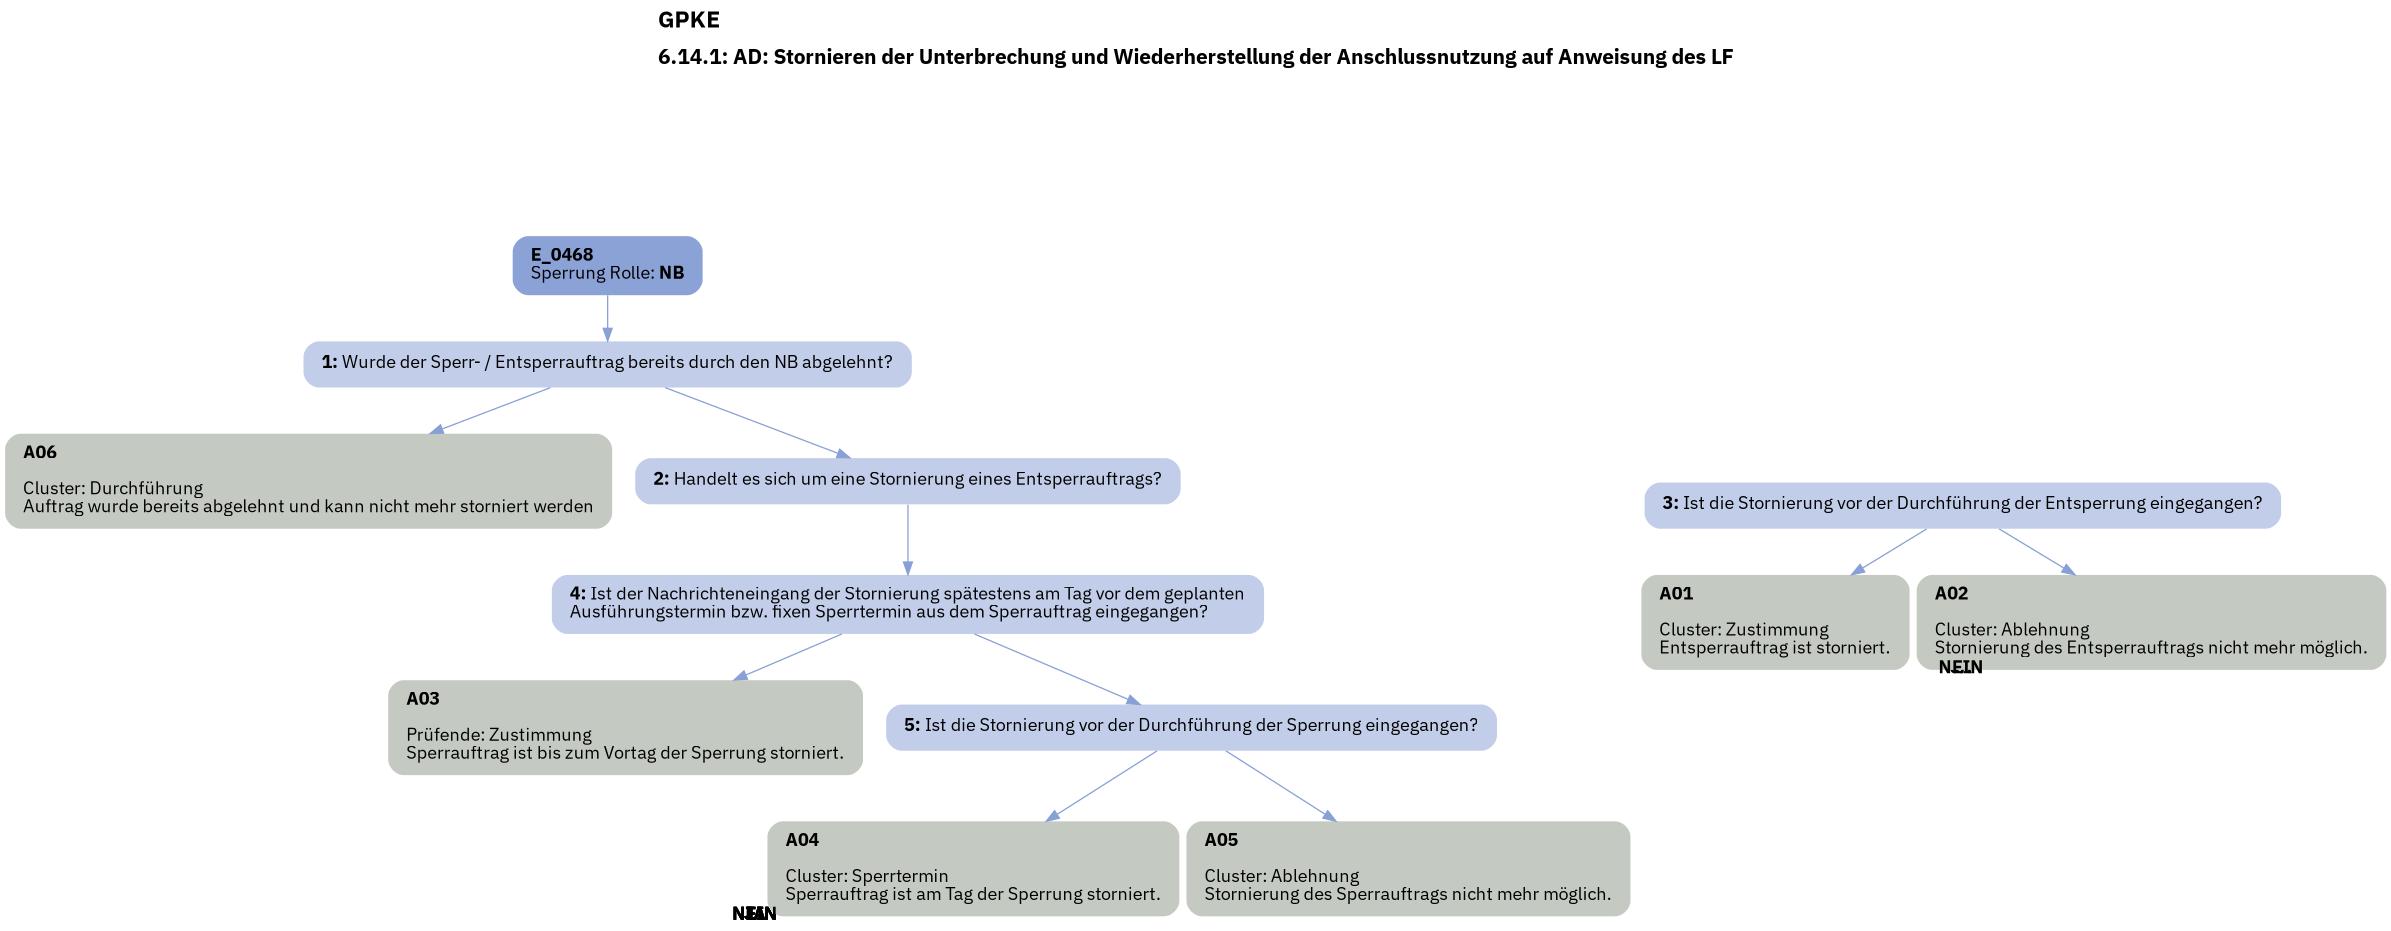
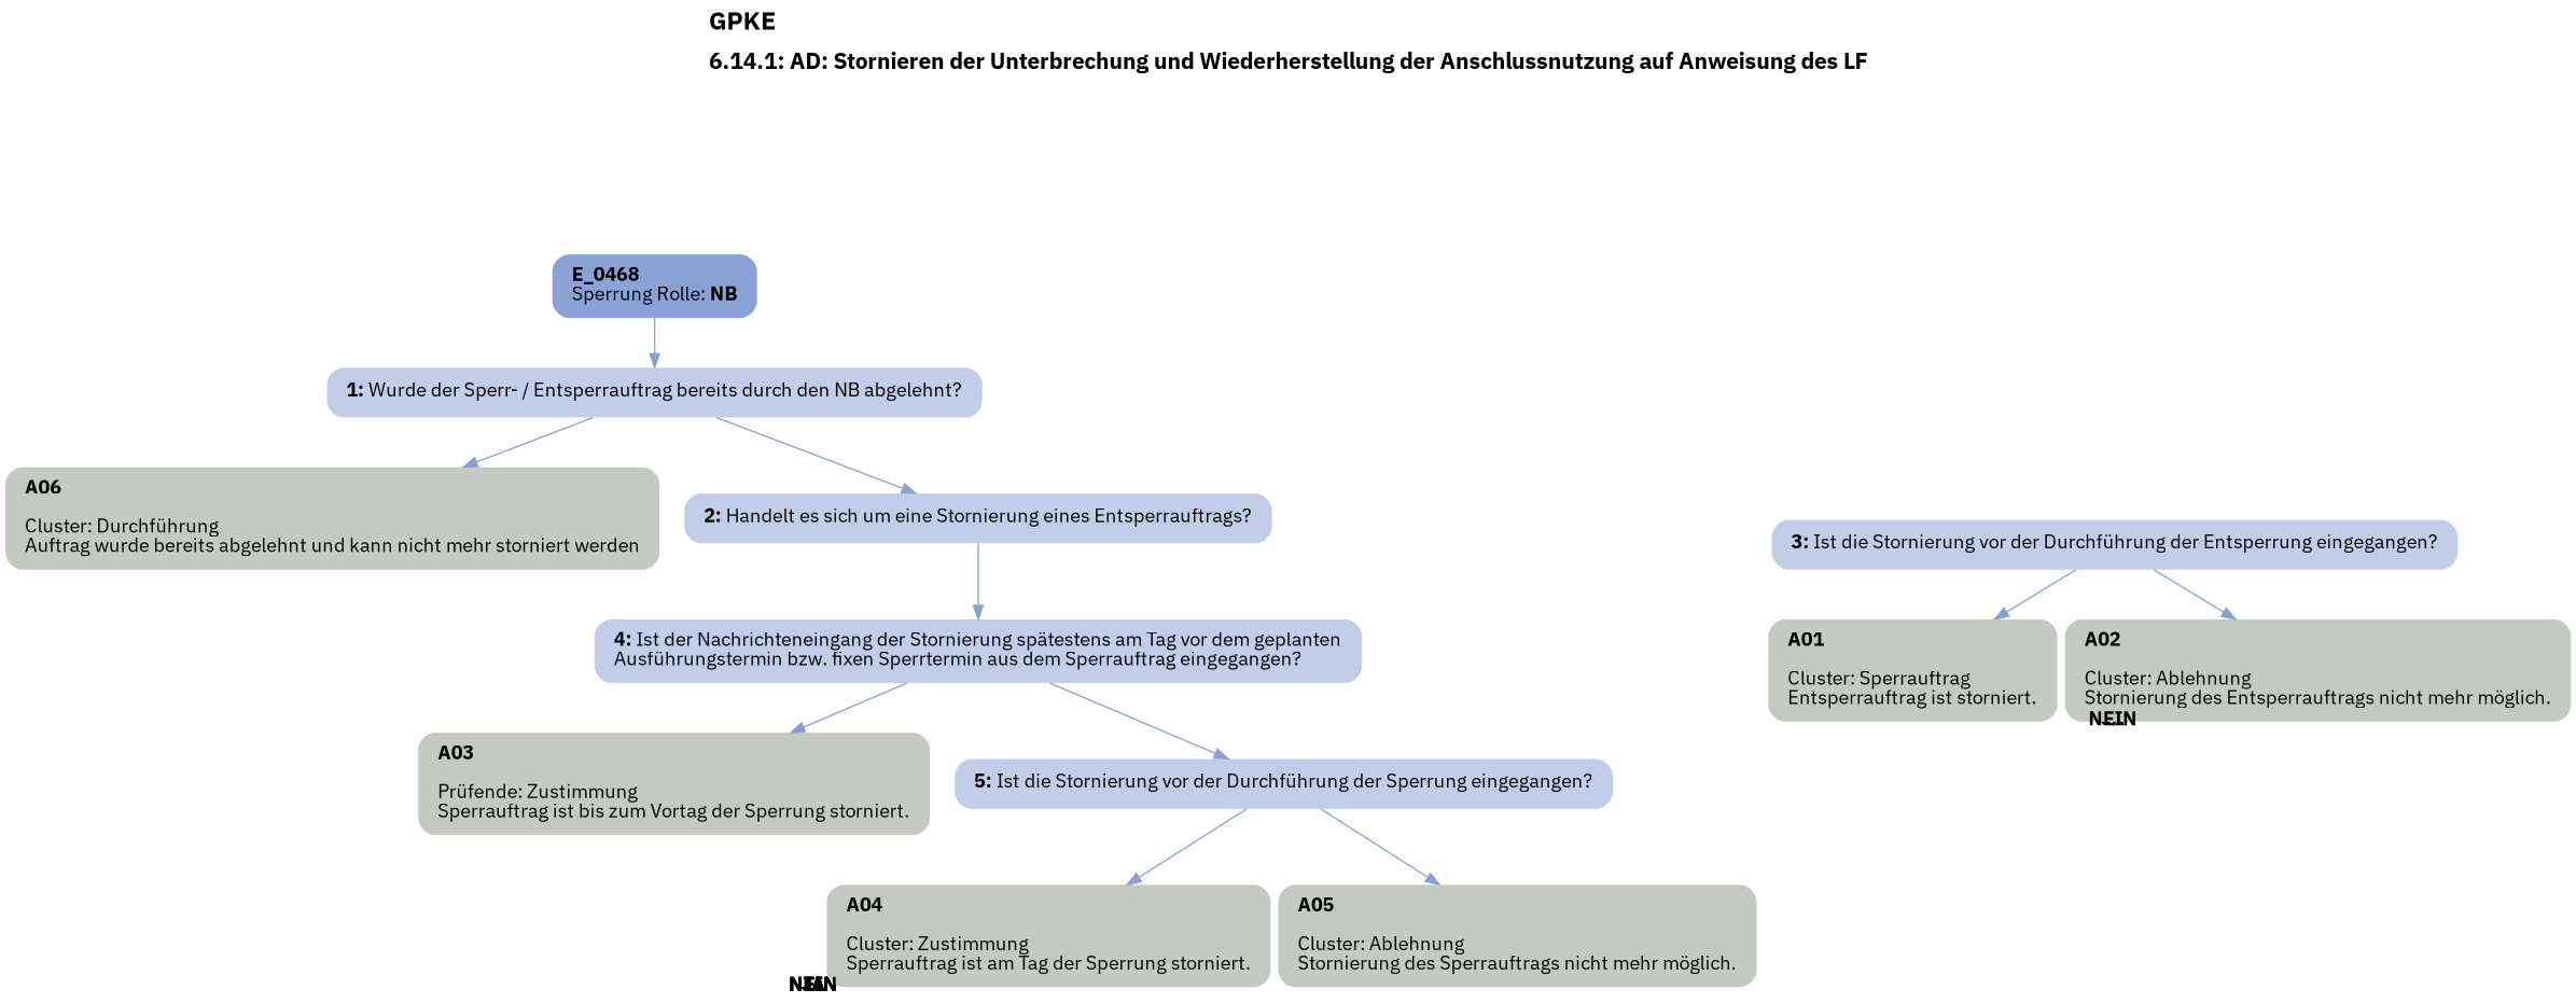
  digraph {
    concentrate=true
    fontname="IBM Plex Sans"
    fontsize=12
    label=<<B><FONT POINT-SIZE="18">GPKE</FONT></B><BR align="left"/><BR/><B><FONT POINT-SIZE="16">6.14.1: AD: Stornieren der Unterbrechung und Wiederherstellung der Anschlussnutzung auf Anweisung des LF</FONT></B><BR align="left"/><BR/><BR/><BR/>>
    labelloc=t
    pack=true
    packmode=array
    rankdir=TB
    node [fillcolor="#c4cac1" fontname="IBM Plex Sans" margin="0.2,0.12" penwidth=0.0 shape=box style="filled,rounded"]
    edge [color="#88a0d6" fontname="IBM Plex Sans"]
    n1 [fillcolor="#8ba2d7" label=<<B>E_0468</B><BR align="left"/><FONT>Sperrung Rolle: <B>NB</B></FONT><BR align="center"/>>]
    n2 [fillcolor="#c2cee9" label=<<B>1: </B>Wurde der Sperr- / Entsperrauftrag bereits durch den NB abgelehnt?<BR align="left"/>>]
    n3 [label=<<B>A06</B><BR align="left"/><BR align="left"/><FONT>Cluster: Durchführung<BR align="left"/>Auftrag wurde bereits abgelehnt und kann nicht mehr storniert werden<BR align="left"/></FONT>>]
    n4 [fillcolor="#c2cee9" label=<<B>2: </B>Handelt es sich um eine Stornierung eines Entsperrauftrags?<BR align="left"/>>]
    n5 [fillcolor="#c2cee9" label=<<B>4: </B>Ist der Nachrichteneingang der Stornierung spätestens am Tag vor dem geplanten<BR align="left"/>Ausführungstermin bzw. fixen Sperrtermin aus dem Sperrauftrag eingegangen?<BR align="left"/>>]
    n6 [fillcolor="#c2cee9" label=<<B>3: </B>Ist die Stornierung vor der Durchführung der Entsperrung eingegangen?<BR align="left"/>>]
-   n7 [label=<<B>A01</B><BR align="left"/><BR align="left"/><FONT>Cluster: Zustimmung<BR align="left"/>Entsperrauftrag ist storniert.<BR align="left"/></FONT>>]
+   n7 [label=<<B>A01</B><BR align="left"/><BR align="left"/><FONT>Cluster: Sperrauftrag<BR align="left"/>Entsperrauftrag ist storniert.<BR align="left"/></FONT>>]
    n8 [label=<<B>A02</B><BR align="left"/><BR align="left"/><FONT>Cluster: Ablehnung<BR align="left"/>Stornierung des Entsperrauftrags nicht mehr möglich.<BR align="left"/></FONT>>]
    n9 [label=<<B>A03</B><BR align="left"/><BR align="left"/><FONT>Prüfende: Zustimmung<BR align="left"/>Sperrauftrag ist bis zum Vortag der Sperrung storniert.<BR align="left"/></FONT>>]
    n10 [fillcolor="#c2cee9" label=<<B>5: </B>Ist die Stornierung vor der Durchführung der Sperrung eingegangen?<BR align="left"/>>]
-   n11 [label=<<B>A04</B><BR align="left"/><BR align="left"/><FONT>Cluster: Sperrtermin<BR align="left"/>Sperrauftrag ist am Tag der Sperrung storniert.<BR align="left"/></FONT>>]
+   n11 [label=<<B>A04</B><BR align="left"/><BR align="left"/><FONT>Cluster: Zustimmung<BR align="left"/>Sperrauftrag ist am Tag der Sperrung storniert.<BR align="left"/></FONT>>]
    n12 [label=<<B>A05</B><BR align="left"/><BR align="left"/><FONT>Cluster: Ablehnung<BR align="left"/>Stornierung des Sperrauftrags nicht mehr möglich.<BR align="left"/></FONT>>]
    n1 -> n2
    n2 -> n3 [label=<<B>JA</B>>]
    n2 -> n4 [label=<<B>NEIN</B>>]
    n4 -> n5 [label=<<B>NEIN</B>>]
    n5 -> n9 [label=<<B>JA</B>>]
    n5 -> n10 [label=<<B>NEIN</B>>]
    n6 -> n7 [label=<<B>JA</B>>]
    n6 -> n8 [label=<<B>NEIN</B>>]
    n10 -> n11 [label=<<B>JA</B>>]
    n10 -> n12 [label=<<B>NEIN</B>>]
  }
